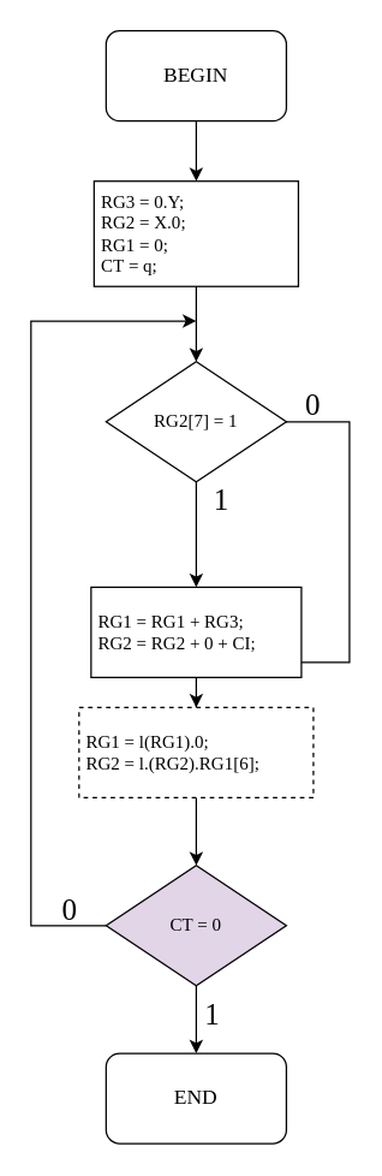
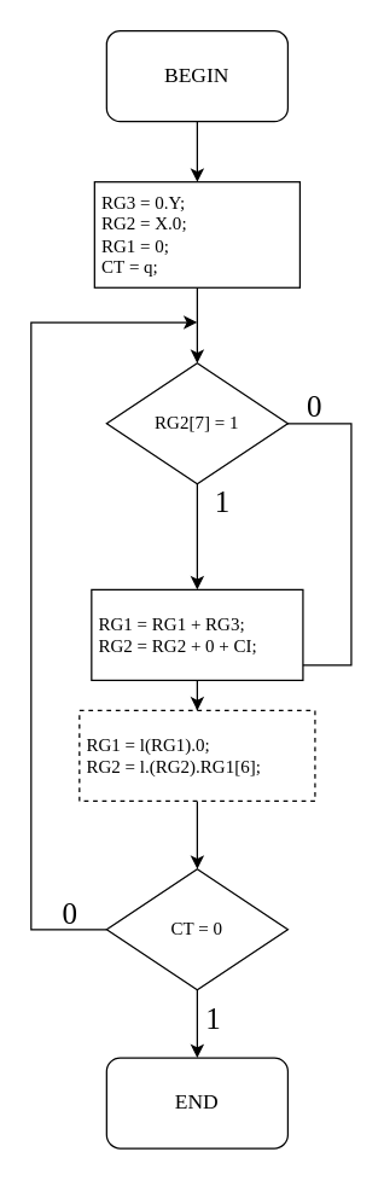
  <mxCell id="0" />
  <mxCell id="1" parent="0" />
  <mxCell id="2" style="edgeStyle=orthogonalEdgeStyle;rounded=0;orthogonalLoop=1;jettySize=auto;html=1;exitX=0.5;exitY=1;exitDx=0;exitDy=0;entryX=0.5;entryY=0;entryDx=0;entryDy=0;" parent="1" source="18" target="4" edge="1"><mxGeometry relative="1" as="geometry"><mxPoint x="130" y="60" as="sourcePoint" /></mxGeometry></mxCell>
  <mxCell id="3" style="edgeStyle=orthogonalEdgeStyle;rounded=0;orthogonalLoop=1;jettySize=auto;html=1;exitX=0.5;exitY=1;exitDx=0;exitDy=0;entryX=0.5;entryY=0;entryDx=0;entryDy=0;" parent="1" source="4" target="7" edge="1"><mxGeometry relative="1" as="geometry" /></mxCell>
  <mxCell id="4" value="&lt;font face=&quot;Consolas&quot; data-font-src=&quot;https://fonts.googleapis.com/css?family=Comfortaa&quot;&gt;&amp;nbsp;RG3 = 0.Y;&lt;br&gt;&amp;nbsp;RG2&amp;nbsp;= X.0;&lt;br&gt;&amp;nbsp;RG1&amp;nbsp;= 0;&lt;br&gt;&amp;nbsp;СТ = q;&lt;/font&gt;" style="rounded=0;whiteSpace=wrap;html=1;align=left;" parent="1" vertex="1"><mxGeometry x="62" y="120" width="136" height="70" as="geometry" /></mxCell>
  <mxCell id="5" style="edgeStyle=orthogonalEdgeStyle;rounded=0;orthogonalLoop=1;jettySize=auto;html=1;exitX=0.5;exitY=1;exitDx=0;exitDy=0;entryX=0.5;entryY=0;entryDx=0;entryDy=0;" parent="1" source="7" target="9" edge="1"><mxGeometry relative="1" as="geometry" /></mxCell>
  <mxCell id="6" style="edgeStyle=orthogonalEdgeStyle;rounded=0;orthogonalLoop=1;jettySize=auto;html=1;exitX=1;exitY=0.5;exitDx=0;exitDy=0;" parent="1" edge="1"><mxGeometry relative="1" as="geometry"><mxPoint x="132" y="440" as="targetPoint" /><Array as="points"><mxPoint x="232" y="280" /><mxPoint x="232" y="440" /></Array><mxPoint x="186" y="280" as="sourcePoint" /></mxGeometry></mxCell>
  <mxCell id="7" value="&lt;font face=&quot;Consolas&quot; data-font-src=&quot;https://fonts.googleapis.com/css?family=Consolas&quot;&gt;RG2[7] = 1&lt;/font&gt;" style="rhombus;whiteSpace=wrap;html=1;" parent="1" vertex="1"><mxGeometry x="70" y="240" width="120" height="80" as="geometry" /></mxCell>
  <mxCell id="8" style="edgeStyle=orthogonalEdgeStyle;rounded=0;orthogonalLoop=1;jettySize=auto;html=1;entryX=0.5;entryY=0;entryDx=0;entryDy=0;" parent="1" source="9" target="11" edge="1"><mxGeometry relative="1" as="geometry" /></mxCell>
  <mxCell id="9" value="&lt;font data-font-src=&quot;https://fonts.googleapis.com/css?family=Consolas&quot; face=&quot;Consolas&quot;&gt;&amp;nbsp;RG1&amp;nbsp;= RG1&amp;nbsp;+ RG3;&lt;/font&gt;&lt;div&gt;&lt;font data-font-src=&quot;https://fonts.googleapis.com/css?family=Consolas&quot; face=&quot;Consolas&quot;&gt;&amp;nbsp;RG2 = RG2 + 0 + CI;&lt;/font&gt;&lt;/div&gt;" style="rounded=0;whiteSpace=wrap;html=1;align=left;" parent="1" vertex="1"><mxGeometry x="60" y="390" width="140" height="60" as="geometry" /></mxCell>
  <mxCell id="10" style="edgeStyle=orthogonalEdgeStyle;rounded=0;orthogonalLoop=1;jettySize=auto;html=1;exitX=0.5;exitY=1;exitDx=0;exitDy=0;entryX=0.5;entryY=0;entryDx=0;entryDy=0;" parent="1" source="11" target="14" edge="1"><mxGeometry relative="1" as="geometry" /></mxCell>
  <mxCell id="11" value="&lt;font face=&quot;Consolas&quot;&gt;&amp;nbsp;RG1&amp;nbsp;= l(RG1).0;&lt;br&gt;&amp;nbsp;RG2&amp;nbsp;= l.(RG2).RG1[6];&lt;br&gt;&lt;/font&gt;" style="rounded=0;whiteSpace=wrap;html=1;align=left;dashed=1;" parent="1" vertex="1"><mxGeometry x="52" y="470" width="156" height="60" as="geometry" /></mxCell>
  <mxCell id="12" style="edgeStyle=orthogonalEdgeStyle;rounded=0;orthogonalLoop=1;jettySize=auto;html=1;exitX=0.5;exitY=1;exitDx=0;exitDy=0;entryX=0.5;entryY=0;entryDx=0;entryDy=0;" parent="1" source="14" target="19" edge="1"><mxGeometry relative="1" as="geometry"><mxPoint x="130" y="700" as="targetPoint" /></mxGeometry></mxCell>
  <mxCell id="13" style="edgeStyle=orthogonalEdgeStyle;rounded=0;orthogonalLoop=1;jettySize=auto;html=1;exitX=0;exitY=0.5;exitDx=0;exitDy=0;" parent="1" source="14" edge="1"><mxGeometry relative="1" as="geometry"><mxPoint x="130" y="213" as="targetPoint" /><Array as="points"><mxPoint x="20" y="615" /><mxPoint x="20" y="213" /></Array><mxPoint x="74" y="608" as="sourcePoint" /></mxGeometry></mxCell>
- <mxCell id="14" value="&lt;font face=&quot;Consolas&quot;&gt;СТ = 0&lt;/font&gt;" style="rhombus;whiteSpace=wrap;html=1;fillColor=#e1d5e7;" parent="1" vertex="1"><mxGeometry x="70" y="575" width="120" height="80" as="geometry" /></mxCell>
+ <mxCell id="14" value="&lt;font face=&quot;Consolas&quot;&gt;СТ = 0&lt;/font&gt;" style="rhombus;whiteSpace=wrap;html=1;" parent="1" vertex="1"><mxGeometry x="70" y="575" width="120" height="80" as="geometry" /></mxCell>
  <mxCell id="15" value="&lt;font data-font-src=&quot;https://fonts.googleapis.com/css?family=Consolas&quot; face=&quot;Consolas&quot;&gt;0&lt;/font&gt;" style="text;html=1;strokeColor=none;fillColor=none;align=center;verticalAlign=middle;whiteSpace=wrap;rounded=0;fontSize=20;" parent="1" vertex="1"><mxGeometry x="188" y="258" width="40" height="20" as="geometry" /></mxCell>
  <mxCell id="16" style="edgeStyle=orthogonalEdgeStyle;rounded=0;orthogonalLoop=1;jettySize=auto;html=1;exitX=0.5;exitY=1;exitDx=0;exitDy=0;fontSize=20;" parent="1" edge="1"><mxGeometry relative="1" as="geometry"><mxPoint x="150" y="680" as="sourcePoint" /><mxPoint x="150" y="680" as="targetPoint" /></mxGeometry></mxCell>
  <mxCell id="17" value="&lt;font data-font-src=&quot;https://fonts.googleapis.com/css?family=Consolas&quot; face=&quot;Consolas&quot;&gt;1&lt;/font&gt;" style="text;html=1;strokeColor=none;fillColor=none;align=center;verticalAlign=middle;whiteSpace=wrap;rounded=0;fontSize=20;" parent="1" vertex="1"><mxGeometry x="127" y="321" width="40" height="20" as="geometry" /></mxCell>
  <mxCell id="18" value="&lt;font style=&quot;font-size: 14px;&quot; data-font-src=&quot;https://fonts.googleapis.com/css?family=Consolas&quot; face=&quot;Consolas&quot;&gt;BEGIN&lt;/font&gt;" style="rounded=1;whiteSpace=wrap;html=1;" parent="1" vertex="1"><mxGeometry x="70" y="20" width="120" height="60" as="geometry" /></mxCell>
  <mxCell id="19" value="&lt;font style=&quot;font-size: 14px;&quot; data-font-src=&quot;https://fonts.googleapis.com/css?family=Consolas&quot; face=&quot;Consolas&quot;&gt;END&lt;/font&gt;" style="rounded=1;whiteSpace=wrap;html=1;" parent="1" vertex="1"><mxGeometry x="70" y="700" width="120" height="60" as="geometry" /></mxCell>
  <mxCell id="20" value="&lt;font data-font-src=&quot;https://fonts.googleapis.com/css?family=Consolas&quot; face=&quot;Consolas&quot;&gt;0&lt;/font&gt;" style="text;html=1;strokeColor=none;fillColor=none;align=center;verticalAlign=middle;whiteSpace=wrap;rounded=0;fontSize=20;" parent="1" vertex="1"><mxGeometry x="26" y="594" width="40" height="20" as="geometry" /></mxCell>
  <mxCell id="21" value="&lt;font data-font-src=&quot;https://fonts.googleapis.com/css?family=Consolas&quot; face=&quot;Consolas&quot;&gt;1&lt;/font&gt;" style="text;html=1;strokeColor=none;fillColor=none;align=center;verticalAlign=middle;whiteSpace=wrap;rounded=0;fontSize=20;" parent="1" vertex="1"><mxGeometry x="121" y="663" width="40" height="20" as="geometry" /></mxCell>
